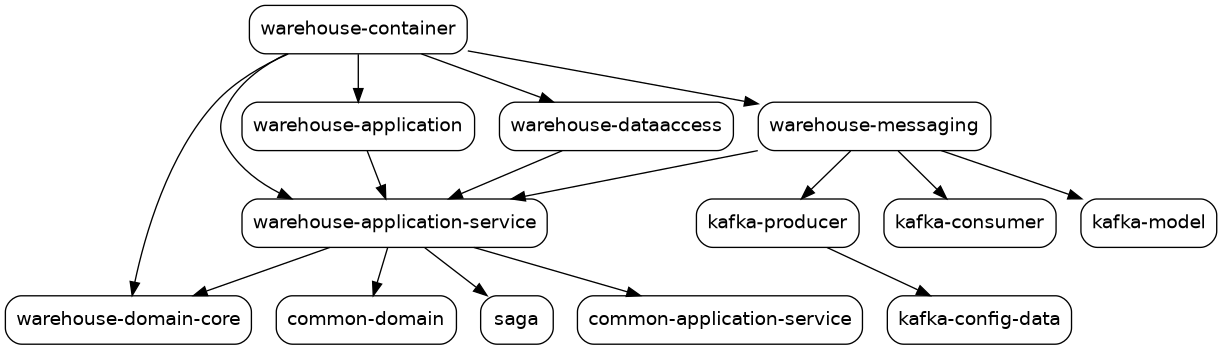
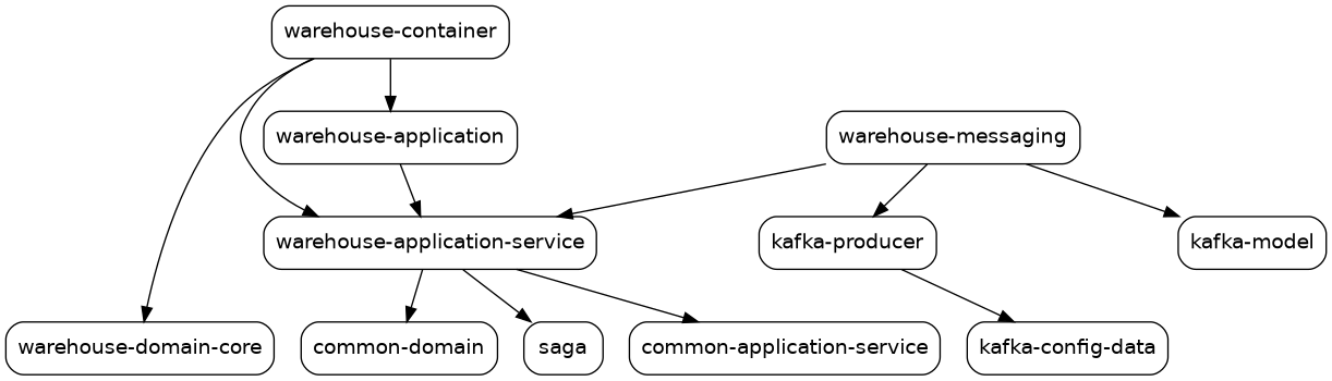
  digraph {
    node [fontname=Helvetica fontsize=14 shape=box style=rounded]
    edge [fontname=Helvetica fontsize=10]
    n1 [label=<warehouse-domain-core>]
    n2 [label=<common-domain>]
    n3 [label=<warehouse-application-service>]
    n4 [label=<saga>]
    n5 [label=<common-application-service>]
    n6 [label=<warehouse-application>]
-   n7 [label=<warehouse-dataaccess>]
    n8 [label=<warehouse-messaging>]
    n9 [label=<kafka-producer>]
-   n10 [label=<kafka-consumer>]
    n11 [label=<kafka-model>]
    n12 [label=<kafka-config-data>]
    n13 [label=<warehouse-container>]
-   n3 -> n1
    n3 -> n2
    n3 -> n4
    n3 -> n5
    n6 -> n3
-   n7 -> n3
    n8 -> n3
    n8 -> n9
-   n8 -> n10
    n8 -> n11
    n9 -> n12
    n13 -> n1
    n13 -> n3
    n13 -> n6
-   n13 -> n7
-   n13 -> n8
  }
